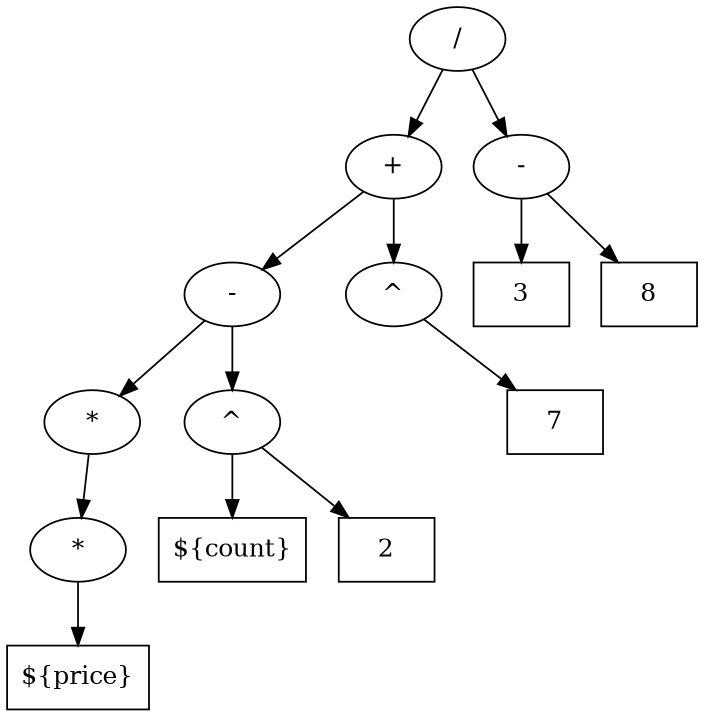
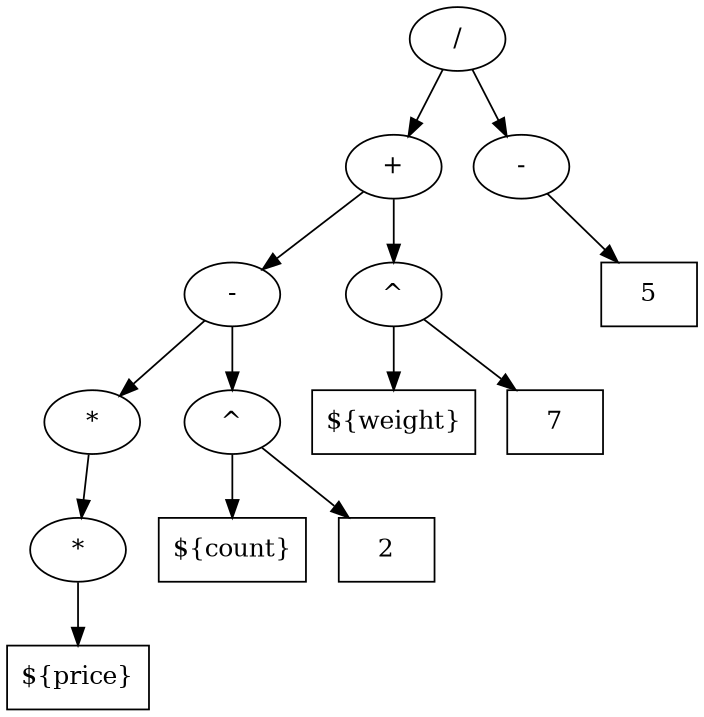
  digraph {
    n1 [label="/"]
    n2 [label="+"]
    n3 [label="-"]
    n4 [label="-"]
    n5 [label="^"]
-   n6 [label=3 shape=rect]
-   n7 [label=8 shape=rect]
+   n7 [label=5 shape=rect]
    n8 [label="*"]
    n9 [label="^"]
+   n10 [label="${weight}" shape=rect]
    n11 [label=7 shape=rect]
    n12 [label="*"]
    n13 [label="${count}" shape=rect]
    n14 [label=2 shape=rect]
    n15 [label="${price}" shape=rect]
    n1 -> n2
    n1 -> n3
    n2 -> n4
    n2 -> n5
-   n3 -> n6
    n3 -> n7
    n4 -> n8
    n4 -> n9
+   n5 -> n10
    n5 -> n11
    n8 -> n12
    n9 -> n13
    n9 -> n14
    n12 -> n15
  }
